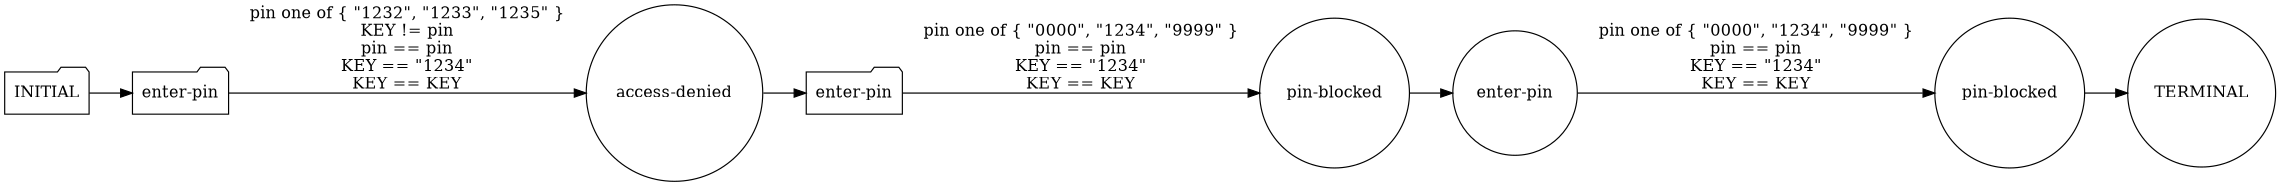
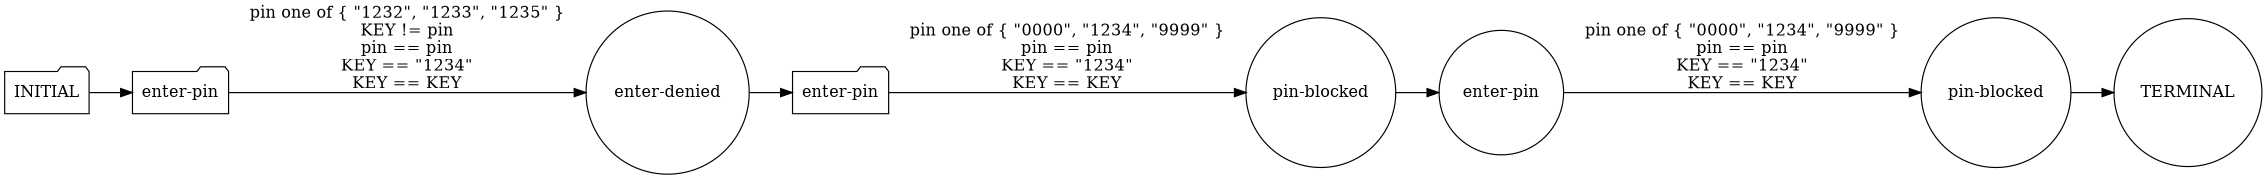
  digraph {
    rankdir=LR
    node [shape=circle]
-   n1 [label="access-denied"]
+   n1 [label="enter-denied"]
    n2 [label="enter-pin" shape=folder]
    n3 [label="enter-pin" shape=folder]
    n4 [label="pin-blocked"]
    n5 [label="enter-pin"]
    n6 [label="pin-blocked"]
    n7 [label=TERMINAL]
    n8 [label=INITIAL shape=folder]
    n1 -> n2
    n2 -> n4 [label="pin one of { \"0000\", \"1234\", \"9999\" }\npin == pin\nKEY == \"1234\"\nKEY == KEY"]
    n3 -> n1 [label="pin one of { \"1232\", \"1233\", \"1235\" }\nKEY != pin\npin == pin\nKEY == \"1234\"\nKEY == KEY"]
    n4 -> n5
    n5 -> n6 [label="pin one of { \"0000\", \"1234\", \"9999\" }\npin == pin\nKEY == \"1234\"\nKEY == KEY"]
    n6 -> n7
    n8 -> n3
  }
